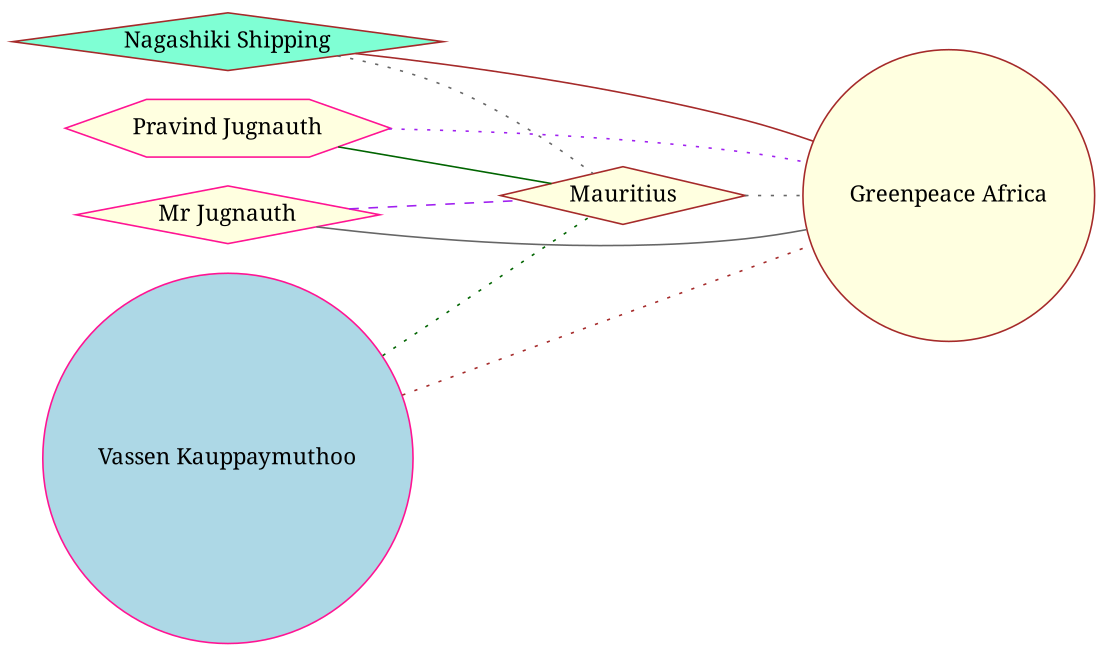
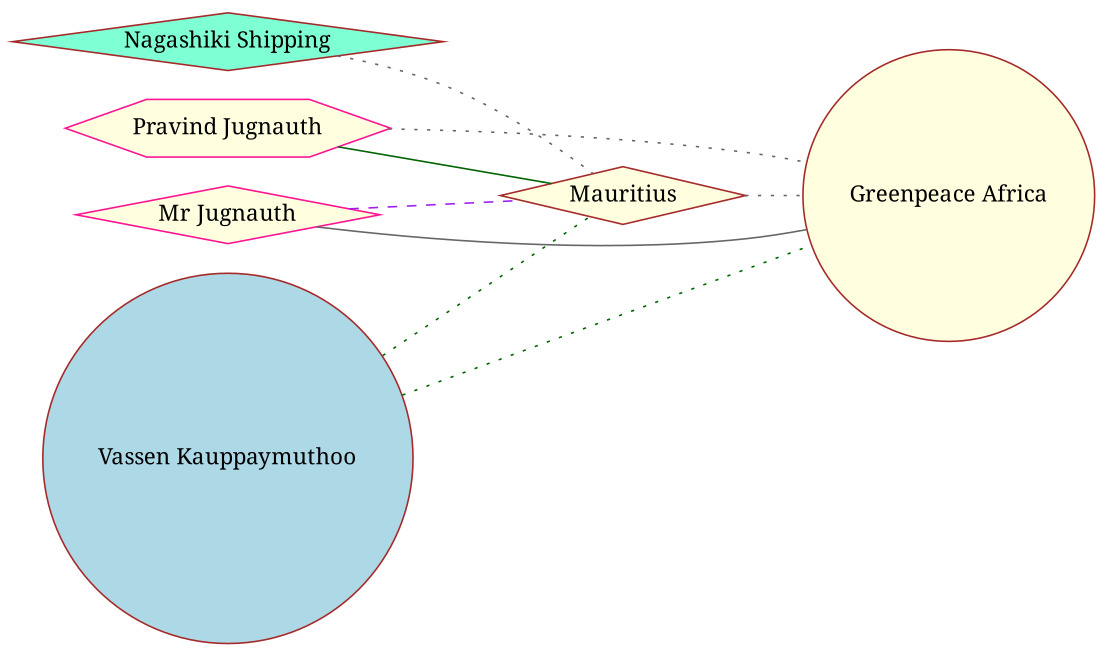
  strict graph {
    fontname="Noto Serif"
    rankdir=LR
    node [color=brown fillcolor=lightyellow fontname="Noto Serif" shape=diamond style=filled]
    edge [color=gray40 fontname="Noto Serif" style=dotted]
    "Greenpeace Africa" [shape=circle]
    Mauritius
    "Nagashiki Shipping" [fillcolor=aquamarine]
    "Pravind Jugnauth" [color=deeppink shape=hexagon]
    "Mr Jugnauth" [color=deeppink]
-   "Vassen Kauppaymuthoo" [color=deeppink fillcolor=lightblue shape=circle]
+   "Vassen Kauppaymuthoo" [fillcolor=lightblue shape=circle]
    Mauritius -- "Greenpeace Africa"
-   "Nagashiki Shipping" -- "Greenpeace Africa" [color=brown style=solid]
    "Nagashiki Shipping" -- Mauritius
-   "Pravind Jugnauth" -- "Greenpeace Africa" [color=purple]
+   "Pravind Jugnauth" -- "Greenpeace Africa"
    "Pravind Jugnauth" -- Mauritius [color=darkgreen style=solid]
    "Mr Jugnauth" -- "Greenpeace Africa" [style=solid]
    "Mr Jugnauth" -- Mauritius [color=purple style=dashed]
-   "Vassen Kauppaymuthoo" -- "Greenpeace Africa" [color=brown]
+   "Vassen Kauppaymuthoo" -- "Greenpeace Africa" [color=darkgreen]
    "Vassen Kauppaymuthoo" -- Mauritius [color=darkgreen]
  }
